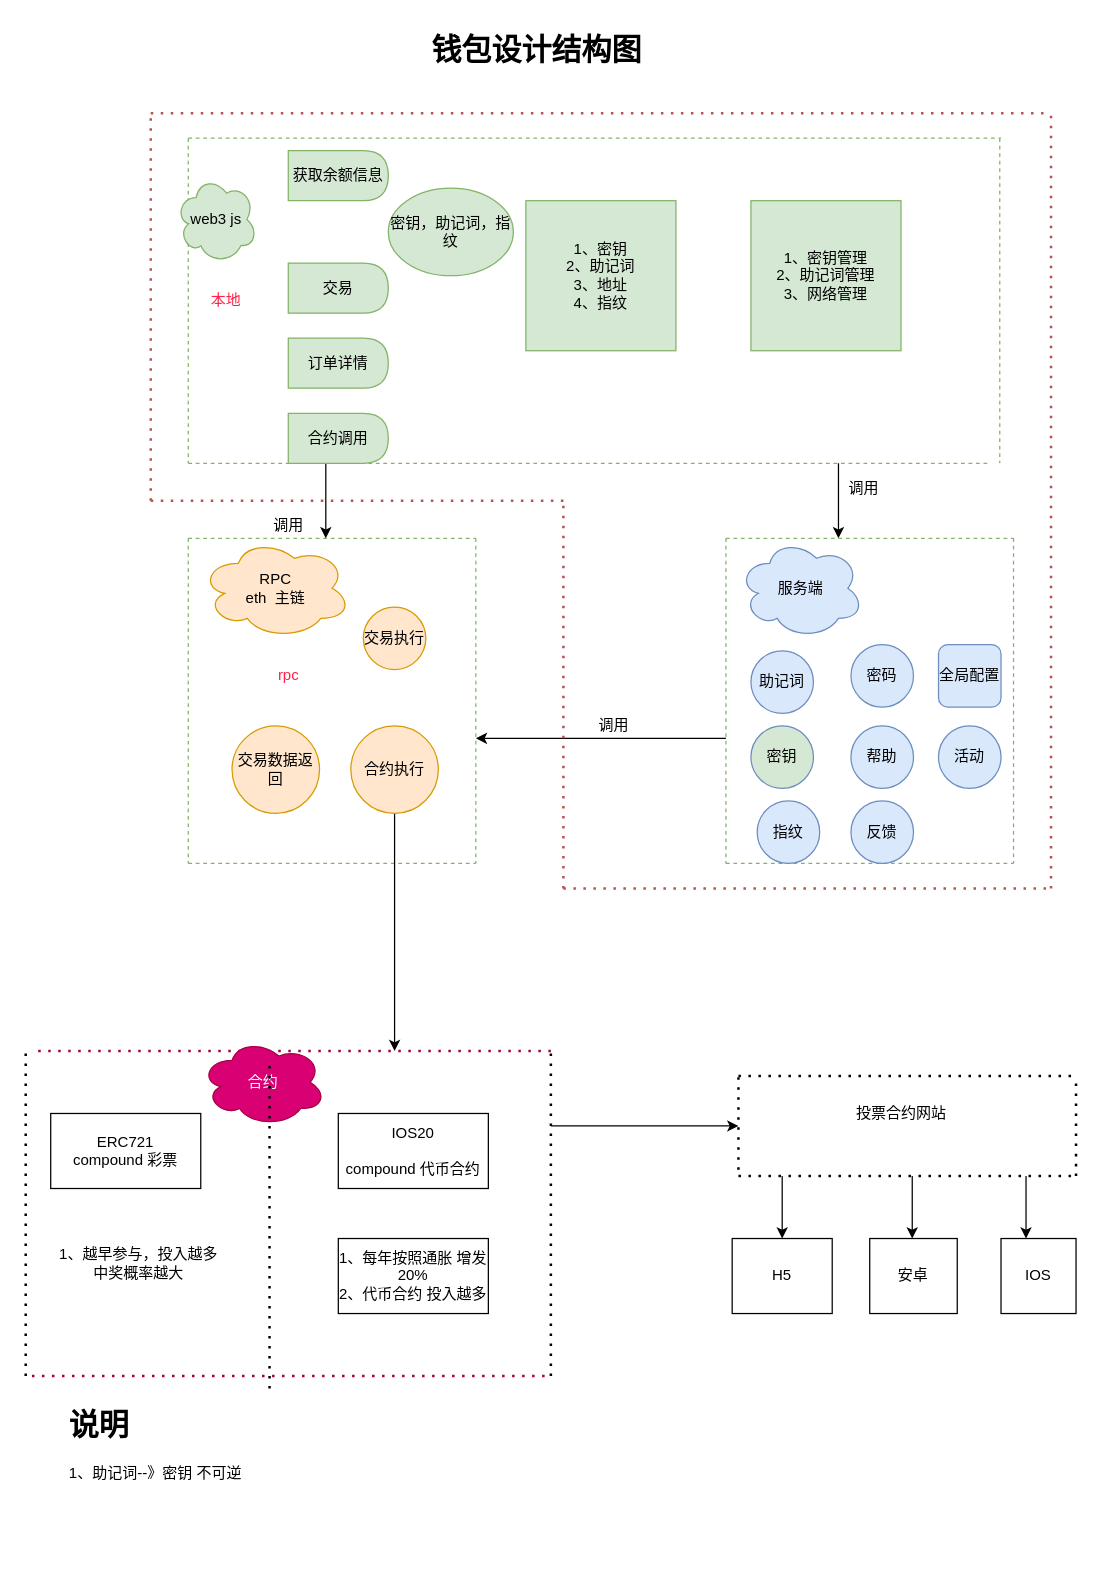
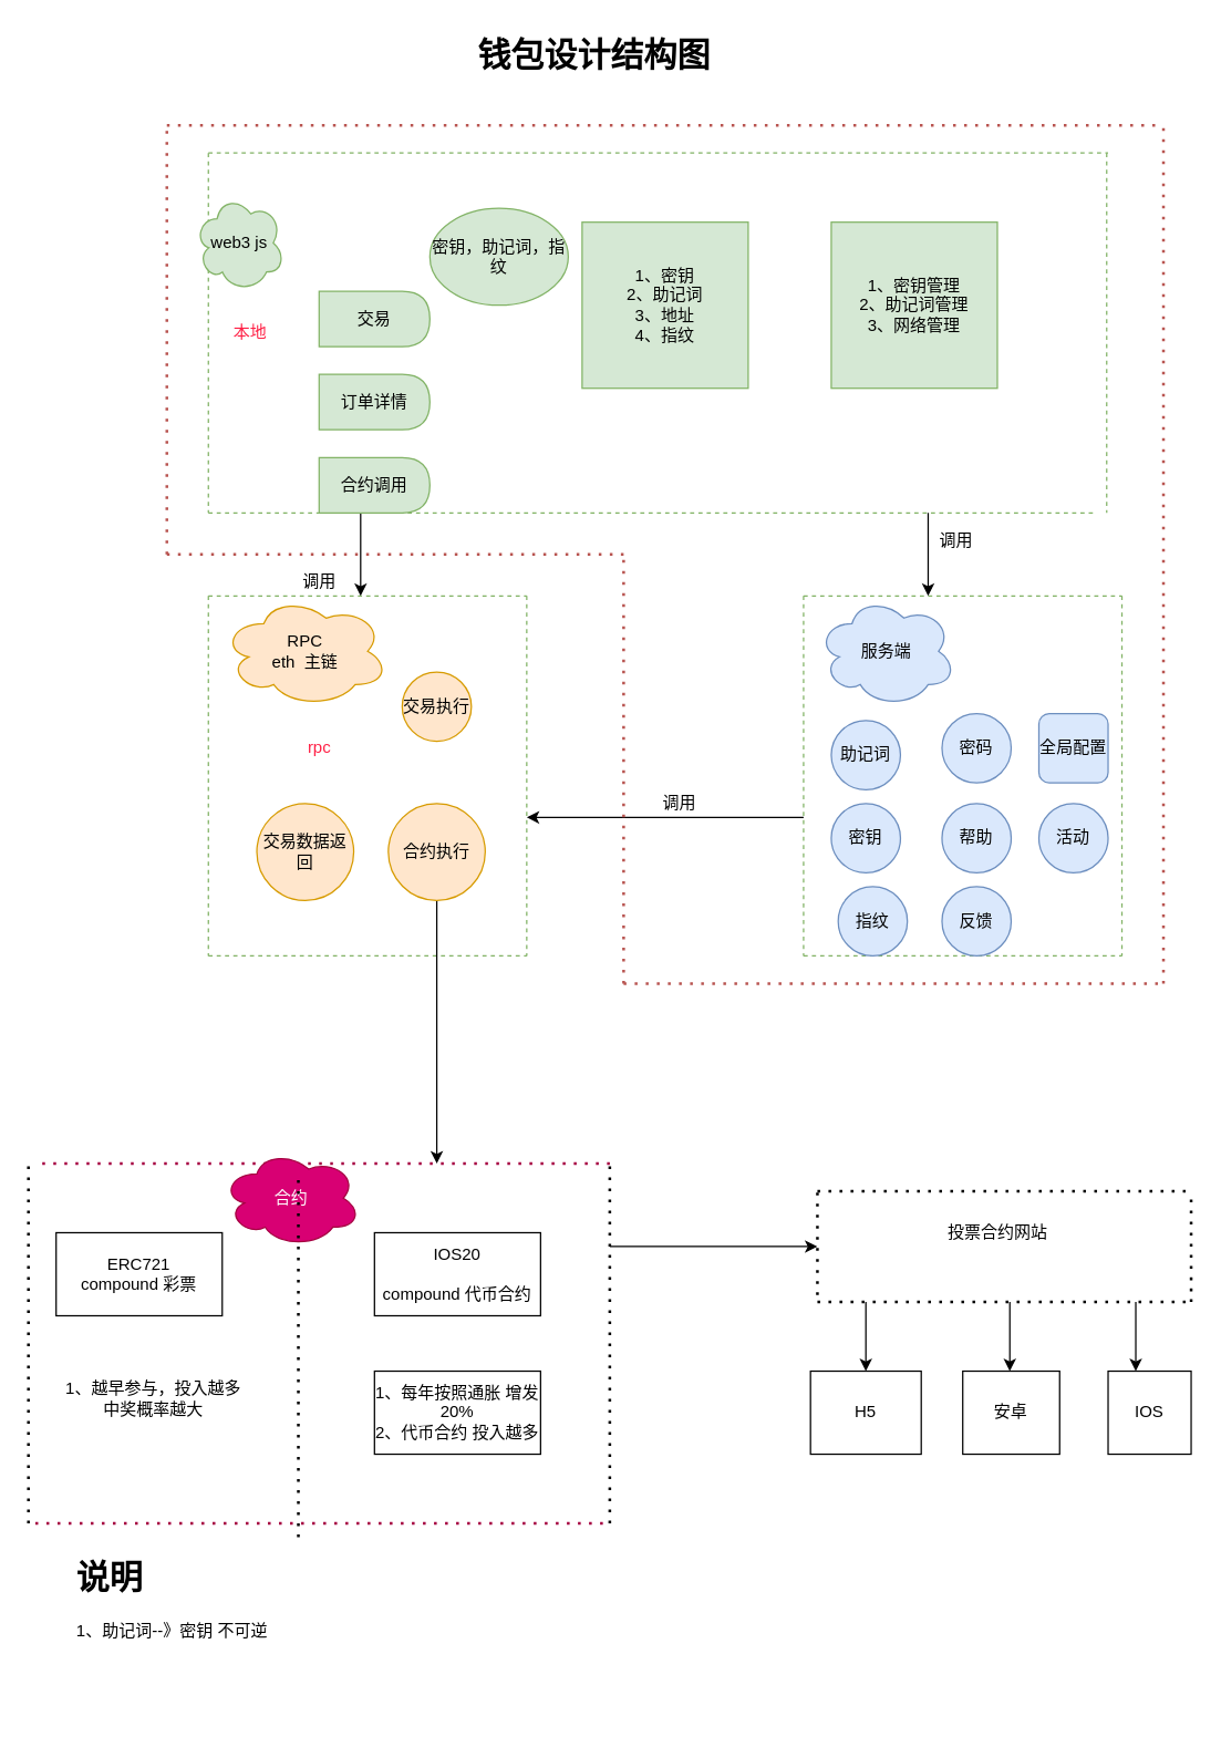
  <mxCell id="0" />
  <mxCell id="1" parent="0" />
  <mxCell id="2" value="&lt;h1&gt;钱包设计结构图&lt;/h1&gt;" style="text;html=1;strokeColor=none;fillColor=none;spacing=5;spacingTop=-20;whiteSpace=wrap;overflow=hidden;rounded=0;" parent="1" vertex="1"><mxGeometry x="340" y="20" width="190" height="120" as="geometry" /></mxCell>
  <mxCell id="3" value="密钥，助记词，指纹" style="ellipse;whiteSpace=wrap;html=1;fillColor=#d5e8d4;strokeColor=#82b366;" parent="1" vertex="1"><mxGeometry x="310" y="150" width="100" height="70" as="geometry" /></mxCell>
- <mxCell id="4" value="获取余额信息" style="shape=delay;whiteSpace=wrap;html=1;fillColor=#d5e8d4;strokeColor=#82b366;" parent="1" vertex="1"><mxGeometry x="230" y="120" width="80" height="40" as="geometry" /></mxCell>
  <mxCell id="5" value="交易" style="shape=delay;whiteSpace=wrap;html=1;fillColor=#d5e8d4;strokeColor=#82b366;" parent="1" vertex="1"><mxGeometry x="230" y="210" width="80" height="40" as="geometry" /></mxCell>
  <mxCell id="6" value="1、密钥&lt;br&gt;2、助记词&lt;br&gt;3、地址&lt;br&gt;4、指纹" style="whiteSpace=wrap;html=1;aspect=fixed;fillColor=#d5e8d4;strokeColor=#82b366;" parent="1" vertex="1"><mxGeometry x="420" y="160" width="120" height="120" as="geometry" /></mxCell>
  <mxCell id="7" value="订单详情" style="shape=delay;whiteSpace=wrap;html=1;fillColor=#d5e8d4;strokeColor=#82b366;" parent="1" vertex="1"><mxGeometry x="230" y="270" width="80" height="40" as="geometry" /></mxCell>
  <mxCell id="8" value="1、密钥管理&lt;br&gt;2、助记词管理&lt;br&gt;3、网络管理" style="whiteSpace=wrap;html=1;aspect=fixed;fillColor=#d5e8d4;strokeColor=#82b366;" parent="1" vertex="1"><mxGeometry x="600" y="160" width="120" height="120" as="geometry" /></mxCell>
  <mxCell id="9" value="" style="endArrow=none;dashed=1;html=1;fillColor=#d5e8d4;strokeColor=#82b366;" parent="1" edge="1"><mxGeometry width="50" height="50" relative="1" as="geometry"><mxPoint x="150" y="370" as="sourcePoint" /><mxPoint x="790" y="370" as="targetPoint" /></mxGeometry></mxCell>
  <mxCell id="10" value="" style="endArrow=none;dashed=1;html=1;fillColor=#d5e8d4;strokeColor=#82b366;" parent="1" edge="1"><mxGeometry width="50" height="50" relative="1" as="geometry"><mxPoint x="150" y="110" as="sourcePoint" /><mxPoint x="150" y="370" as="targetPoint" /></mxGeometry></mxCell>
  <mxCell id="11" value="" style="endArrow=none;dashed=1;html=1;fillColor=#d5e8d4;strokeColor=#82b366;" parent="1" edge="1"><mxGeometry width="50" height="50" relative="1" as="geometry"><mxPoint x="150" y="110" as="sourcePoint" /><mxPoint x="800" y="110" as="targetPoint" /></mxGeometry></mxCell>
  <mxCell id="12" value="&lt;font color=&quot;#ff2146&quot;&gt;本地&lt;/font&gt;" style="text;html=1;align=center;verticalAlign=middle;resizable=0;points=[];autosize=1;" parent="1" vertex="1"><mxGeometry x="160" y="230" width="40" height="20" as="geometry" /></mxCell>
  <mxCell id="13" value="" style="endArrow=none;dashed=1;html=1;fillColor=#d5e8d4;strokeColor=#82b366;" parent="1" edge="1"><mxGeometry width="50" height="50" relative="1" as="geometry"><mxPoint x="150" y="430" as="sourcePoint" /><mxPoint x="380" y="430" as="targetPoint" /></mxGeometry></mxCell>
  <mxCell id="14" value="" style="endArrow=none;dashed=1;html=1;fillColor=#d5e8d4;strokeColor=#82b366;" parent="1" edge="1"><mxGeometry width="50" height="50" relative="1" as="geometry"><mxPoint x="150" y="690" as="sourcePoint" /><mxPoint x="380" y="690" as="targetPoint" /></mxGeometry></mxCell>
  <mxCell id="15" value="" style="endArrow=none;dashed=1;html=1;fillColor=#d5e8d4;strokeColor=#82b366;" parent="1" edge="1"><mxGeometry width="50" height="50" relative="1" as="geometry"><mxPoint x="380" y="430" as="sourcePoint" /><mxPoint x="380" y="690" as="targetPoint" /></mxGeometry></mxCell>
  <mxCell id="16" value="" style="endArrow=none;dashed=1;html=1;fillColor=#d5e8d4;strokeColor=#82b366;" parent="1" edge="1"><mxGeometry width="50" height="50" relative="1" as="geometry"><mxPoint x="150" y="430" as="sourcePoint" /><mxPoint x="150" y="690" as="targetPoint" /></mxGeometry></mxCell>
  <mxCell id="17" value="web3 js" style="ellipse;shape=cloud;whiteSpace=wrap;html=1;fillColor=#d5e8d4;strokeColor=#82b366;" parent="1" vertex="1"><mxGeometry x="140" y="140" width="65" height="70" as="geometry" /></mxCell>
  <mxCell id="18" value="RPC&lt;br&gt;eth&amp;nbsp; 主链" style="ellipse;shape=cloud;whiteSpace=wrap;html=1;fillColor=#ffe6cc;strokeColor=#d79b00;" parent="1" vertex="1"><mxGeometry x="160" y="430" width="120" height="80" as="geometry" /></mxCell>
  <mxCell id="19" value="" style="endArrow=classic;html=1;" parent="1" edge="1"><mxGeometry width="50" height="50" relative="1" as="geometry"><mxPoint x="260" y="370" as="sourcePoint" /><mxPoint x="260" y="430" as="targetPoint" /></mxGeometry></mxCell>
  <mxCell id="20" value="调用" style="text;html=1;align=center;verticalAlign=middle;resizable=0;points=[];autosize=1;" parent="1" vertex="1"><mxGeometry x="210" y="410" width="40" height="20" as="geometry" /></mxCell>
  <mxCell id="21" value="交易执行" style="ellipse;whiteSpace=wrap;html=1;aspect=fixed;fillColor=#ffe6cc;strokeColor=#d79b00;" parent="1" vertex="1"><mxGeometry x="290" y="485" width="50" height="50" as="geometry" /></mxCell>
  <mxCell id="22" value="交易数据返回" style="ellipse;whiteSpace=wrap;html=1;aspect=fixed;fillColor=#ffe6cc;strokeColor=#d79b00;" parent="1" vertex="1"><mxGeometry x="185" y="580" width="70" height="70" as="geometry" /></mxCell>
  <mxCell id="23" style="edgeStyle=orthogonalEdgeStyle;rounded=0;orthogonalLoop=1;jettySize=auto;html=1;" edge="1" parent="1" source="24"><mxGeometry relative="1" as="geometry"><mxPoint x="315" y="840" as="targetPoint" /></mxGeometry></mxCell>
  <mxCell id="24" value="合约执行" style="ellipse;whiteSpace=wrap;html=1;aspect=fixed;fillColor=#ffe6cc;strokeColor=#d79b00;" parent="1" vertex="1"><mxGeometry x="280" y="580" width="70" height="70" as="geometry" /></mxCell>
  <mxCell id="25" value="合约调用" style="shape=delay;whiteSpace=wrap;html=1;fillColor=#d5e8d4;strokeColor=#82b366;" parent="1" vertex="1"><mxGeometry x="230" y="330" width="80" height="40" as="geometry" /></mxCell>
  <mxCell id="26" value="&lt;font color=&quot;#ff2146&quot;&gt;rpc&lt;/font&gt;" style="text;html=1;align=center;verticalAlign=middle;resizable=0;points=[];autosize=1;" parent="1" vertex="1"><mxGeometry x="215" y="530" width="30" height="20" as="geometry" /></mxCell>
  <mxCell id="27" value="" style="endArrow=none;dashed=1;html=1;fillColor=#d5e8d4;strokeColor=#82b366;" parent="1" edge="1"><mxGeometry width="50" height="50" relative="1" as="geometry"><mxPoint x="580" y="430" as="sourcePoint" /><mxPoint x="580" y="690" as="targetPoint" /></mxGeometry></mxCell>
  <mxCell id="28" value="" style="endArrow=none;dashed=1;html=1;fillColor=#d5e8d4;strokeColor=#82b366;" parent="1" edge="1"><mxGeometry width="50" height="50" relative="1" as="geometry"><mxPoint x="810" y="430" as="sourcePoint" /><mxPoint x="810" y="690" as="targetPoint" /></mxGeometry></mxCell>
  <mxCell id="29" value="" style="endArrow=none;dashed=1;html=1;fillColor=#d5e8d4;strokeColor=#82b366;" parent="1" edge="1"><mxGeometry width="50" height="50" relative="1" as="geometry"><mxPoint x="580" y="690" as="sourcePoint" /><mxPoint x="810" y="690" as="targetPoint" /></mxGeometry></mxCell>
  <mxCell id="30" value="" style="endArrow=none;dashed=1;html=1;fillColor=#d5e8d4;strokeColor=#82b366;" parent="1" edge="1"><mxGeometry width="50" height="50" relative="1" as="geometry"><mxPoint x="580" y="430" as="sourcePoint" /><mxPoint x="810" y="430" as="targetPoint" /></mxGeometry></mxCell>
  <mxCell id="31" value="服务端" style="ellipse;shape=cloud;whiteSpace=wrap;html=1;fillColor=#dae8fc;strokeColor=#6c8ebf;" parent="1" vertex="1"><mxGeometry x="590" y="430" width="100" height="80" as="geometry" /></mxCell>
- <mxCell id="32" value="密钥" style="ellipse;whiteSpace=wrap;html=1;aspect=fixed;fillColor=#d5e8d4;strokeColor=#6c8ebf;" parent="1" vertex="1"><mxGeometry x="600" y="580" width="50" height="50" as="geometry" /></mxCell>
+ <mxCell id="32" value="密钥" style="ellipse;whiteSpace=wrap;html=1;aspect=fixed;fillColor=#dae8fc;strokeColor=#6c8ebf;" parent="1" vertex="1"><mxGeometry x="600" y="580" width="50" height="50" as="geometry" /></mxCell>
  <mxCell id="33" value="指纹" style="ellipse;whiteSpace=wrap;html=1;aspect=fixed;fillColor=#dae8fc;strokeColor=#6c8ebf;" parent="1" vertex="1"><mxGeometry x="605" y="640" width="50" height="50" as="geometry" /></mxCell>
  <mxCell id="34" value="助记词" style="ellipse;whiteSpace=wrap;html=1;aspect=fixed;fillColor=#dae8fc;strokeColor=#6c8ebf;" parent="1" vertex="1"><mxGeometry x="600" y="520" width="50" height="50" as="geometry" /></mxCell>
  <mxCell id="35" value="" style="endArrow=classic;html=1;" parent="1" edge="1"><mxGeometry width="50" height="50" relative="1" as="geometry"><mxPoint x="580" y="590" as="sourcePoint" /><mxPoint x="380" y="590" as="targetPoint" /></mxGeometry></mxCell>
  <mxCell id="36" value="调用" style="text;html=1;align=center;verticalAlign=middle;resizable=0;points=[];autosize=1;" parent="1" vertex="1"><mxGeometry x="470" y="570" width="40" height="20" as="geometry" /></mxCell>
  <mxCell id="37" value="" style="endArrow=classic;html=1;" parent="1" edge="1"><mxGeometry width="50" height="50" relative="1" as="geometry"><mxPoint x="670" y="370" as="sourcePoint" /><mxPoint x="670" y="430" as="targetPoint" /></mxGeometry></mxCell>
  <mxCell id="38" value="密码" style="ellipse;whiteSpace=wrap;html=1;aspect=fixed;fillColor=#dae8fc;strokeColor=#6c8ebf;" parent="1" vertex="1"><mxGeometry x="680" y="515" width="50" height="50" as="geometry" /></mxCell>
  <mxCell id="39" value="帮助" style="ellipse;whiteSpace=wrap;html=1;aspect=fixed;fillColor=#dae8fc;strokeColor=#6c8ebf;" parent="1" vertex="1"><mxGeometry x="680" y="580" width="50" height="50" as="geometry" /></mxCell>
  <mxCell id="40" value="反馈" style="ellipse;whiteSpace=wrap;html=1;aspect=fixed;fillColor=#dae8fc;strokeColor=#6c8ebf;" parent="1" vertex="1"><mxGeometry x="680" y="640" width="50" height="50" as="geometry" /></mxCell>
  <mxCell id="41" value="全局配置" style="whiteSpace=wrap;html=1;aspect=fixed;fillColor=#dae8fc;strokeColor=#6c8ebf;rounded=1;" parent="1" vertex="1"><mxGeometry x="750" y="515" width="50" height="50" as="geometry" /></mxCell>
  <mxCell id="42" value="活动" style="ellipse;whiteSpace=wrap;html=1;aspect=fixed;fillColor=#dae8fc;strokeColor=#6c8ebf;" parent="1" vertex="1"><mxGeometry x="750" y="580" width="50" height="50" as="geometry" /></mxCell>
  <mxCell id="43" value="" style="endArrow=none;dashed=1;html=1;dashPattern=1 3;strokeWidth=2;fillColor=#f8cecc;strokeColor=#b85450;" parent="1" edge="1"><mxGeometry width="50" height="50" relative="1" as="geometry"><mxPoint x="120" y="90" as="sourcePoint" /><mxPoint x="840" y="90" as="targetPoint" /></mxGeometry></mxCell>
  <mxCell id="44" value="" style="endArrow=none;dashed=1;html=1;dashPattern=1 3;strokeWidth=2;fillColor=#f8cecc;strokeColor=#b85450;" parent="1" edge="1"><mxGeometry width="50" height="50" relative="1" as="geometry"><mxPoint x="840" y="710" as="sourcePoint" /><mxPoint x="840" y="90" as="targetPoint" /></mxGeometry></mxCell>
  <mxCell id="45" value="" style="endArrow=none;dashed=1;html=1;dashPattern=1 3;strokeWidth=2;fillColor=#f8cecc;strokeColor=#b85450;" parent="1" edge="1"><mxGeometry width="50" height="50" relative="1" as="geometry"><mxPoint x="450" y="710" as="sourcePoint" /><mxPoint x="840" y="710" as="targetPoint" /></mxGeometry></mxCell>
  <mxCell id="46" value="" style="endArrow=none;dashed=1;html=1;dashPattern=1 3;strokeWidth=2;fillColor=#f8cecc;strokeColor=#b85450;" parent="1" edge="1"><mxGeometry width="50" height="50" relative="1" as="geometry"><mxPoint x="450" y="710" as="sourcePoint" /><mxPoint x="450" y="400" as="targetPoint" /></mxGeometry></mxCell>
  <mxCell id="47" value="" style="endArrow=none;dashed=1;html=1;dashPattern=1 3;strokeWidth=2;fillColor=#f8cecc;strokeColor=#b85450;" parent="1" edge="1"><mxGeometry width="50" height="50" relative="1" as="geometry"><mxPoint x="120" y="400" as="sourcePoint" /><mxPoint x="450" y="400" as="targetPoint" /><Array as="points" /></mxGeometry></mxCell>
  <mxCell id="48" value="" style="endArrow=none;dashed=1;html=1;dashPattern=1 3;strokeWidth=2;fillColor=#f8cecc;strokeColor=#b85450;" parent="1" edge="1"><mxGeometry width="50" height="50" relative="1" as="geometry"><mxPoint x="120" y="400" as="sourcePoint" /><mxPoint x="120" y="90" as="targetPoint" /></mxGeometry></mxCell>
  <mxCell id="49" value="" style="endArrow=none;dashed=1;html=1;fillColor=#d5e8d4;strokeColor=#82b366;" parent="1" edge="1"><mxGeometry width="50" height="50" relative="1" as="geometry"><mxPoint x="799" y="110" as="sourcePoint" /><mxPoint x="799" y="370" as="targetPoint" /><Array as="points"><mxPoint x="799" y="240" /></Array></mxGeometry></mxCell>
  <mxCell id="50" value="&lt;h1&gt;说明&lt;/h1&gt;&lt;p&gt;1、助记词--》密钥 不可逆&lt;/p&gt;&lt;p&gt;&lt;br&gt;&lt;/p&gt;" style="text;html=1;strokeColor=none;fillColor=none;spacing=5;spacingTop=-20;whiteSpace=wrap;overflow=hidden;rounded=0;" parent="1" vertex="1"><mxGeometry x="50" y="1120" width="190" height="120" as="geometry" /></mxCell>
  <mxCell id="51" value="调用" style="text;html=1;align=center;verticalAlign=middle;resizable=0;points=[];autosize=1;" vertex="1" parent="1"><mxGeometry x="670" y="380" width="40" height="20" as="geometry" /></mxCell>
  <mxCell id="52" value="" style="endArrow=none;dashed=1;html=1;dashPattern=1 3;strokeWidth=2;fillColor=#d80073;strokeColor=#A50040;" edge="1" parent="1"><mxGeometry width="50" height="50" relative="1" as="geometry"><mxPoint x="30" y="840" as="sourcePoint" /><mxPoint x="440" y="840" as="targetPoint" /></mxGeometry></mxCell>
  <mxCell id="53" value="" style="endArrow=none;dashed=1;html=1;dashPattern=1 3;strokeWidth=2;" edge="1" parent="1"><mxGeometry width="50" height="50" relative="1" as="geometry"><mxPoint x="440" y="1100" as="sourcePoint" /><mxPoint x="440" y="840" as="targetPoint" /></mxGeometry></mxCell>
  <mxCell id="54" value="" style="endArrow=none;dashed=1;html=1;dashPattern=1 3;strokeWidth=2;fillColor=#d80073;strokeColor=#A50040;" edge="1" parent="1"><mxGeometry width="50" height="50" relative="1" as="geometry"><mxPoint x="25" y="1100" as="sourcePoint" /><mxPoint x="435" y="1100" as="targetPoint" /></mxGeometry></mxCell>
  <mxCell id="55" value="" style="endArrow=none;dashed=1;html=1;dashPattern=1 3;strokeWidth=2;" edge="1" parent="1"><mxGeometry width="50" height="50" relative="1" as="geometry"><mxPoint y="1100" as="sourcePoint" x="20" /><mxPoint y="840" as="targetPoint" x="20" /></mxGeometry></mxCell>
  <mxCell id="56" value="合约" style="ellipse;shape=cloud;whiteSpace=wrap;html=1;fillColor=#d80073;strokeColor=#A50040;fontColor=#ffffff;" vertex="1" parent="1"><mxGeometry x="160" y="830" width="100" height="70" as="geometry" /></mxCell>
  <mxCell id="57" value="" style="endArrow=none;dashed=1;html=1;dashPattern=1 3;strokeWidth=2;" edge="1" parent="1"><mxGeometry width="50" height="50" relative="1" as="geometry"><mxPoint x="215" y="1110" as="sourcePoint" /><mxPoint x="215" y="850" as="targetPoint" /></mxGeometry></mxCell>
  <mxCell id="58" value="IOS20&lt;br&gt;&lt;br&gt;compound 代币合约" style="whiteSpace=wrap;html=1;" vertex="1" parent="1"><mxGeometry x="270" y="890" width="120" height="60" as="geometry" /></mxCell>
  <mxCell id="59" value="ERC721&lt;br&gt;compound 彩票" style="whiteSpace=wrap;html=1;" vertex="1" parent="1"><mxGeometry x="40" y="890" width="120" height="60" as="geometry" /></mxCell>
  <mxCell id="60" value="1、每年按照通胀 增发 20%&lt;br&gt;2、代币合约 投入越多" style="whiteSpace=wrap;html=1;" vertex="1" parent="1"><mxGeometry x="270" y="990" width="120" height="60" as="geometry" /></mxCell>
  <mxCell id="61" value="1、越早参与，投入越多 &lt;br&gt;中奖概率越大" style="text;html=1;align=center;verticalAlign=middle;resizable=0;points=[];autosize=1;" vertex="1" parent="1"><mxGeometry x="40" y="995" width="140" height="30" as="geometry" /></mxCell>
  <mxCell id="62" value="" style="endArrow=none;dashed=1;html=1;dashPattern=1 3;strokeWidth=2;" edge="1" parent="1"><mxGeometry width="50" height="50" relative="1" as="geometry"><mxPoint x="590" y="860" as="sourcePoint" /><mxPoint x="860" y="860" as="targetPoint" /></mxGeometry></mxCell>
  <mxCell id="63" value="" style="endArrow=none;dashed=1;html=1;dashPattern=1 3;strokeWidth=2;" edge="1" parent="1"><mxGeometry width="50" height="50" relative="1" as="geometry"><mxPoint x="590" y="935" as="sourcePoint" /><mxPoint x="590" y="860" as="targetPoint" /></mxGeometry></mxCell>
  <mxCell id="64" value="" style="endArrow=none;dashed=1;html=1;dashPattern=1 3;strokeWidth=2;" edge="1" parent="1"><mxGeometry width="50" height="50" relative="1" as="geometry"><mxPoint x="860" y="940" as="sourcePoint" /><mxPoint x="860" y="860" as="targetPoint" /><Array as="points"><mxPoint x="860" y="930" /></Array></mxGeometry></mxCell>
  <mxCell id="65" value="" style="endArrow=none;dashed=1;html=1;dashPattern=1 3;strokeWidth=2;" edge="1" parent="1"><mxGeometry width="50" height="50" relative="1" as="geometry"><mxPoint x="590" y="940" as="sourcePoint" /><mxPoint x="860" y="940" as="targetPoint" /><Array as="points"><mxPoint x="690" y="940" /></Array></mxGeometry></mxCell>
  <mxCell id="66" value="投票合约网站" style="text;html=1;align=center;verticalAlign=middle;resizable=0;points=[];autosize=1;" vertex="1" parent="1"><mxGeometry x="675" y="880" width="90" height="20" as="geometry" /></mxCell>
  <mxCell id="67" value="" style="endArrow=classic;html=1;" edge="1" parent="1"><mxGeometry width="50" height="50" relative="1" as="geometry"><mxPoint x="440" y="900" as="sourcePoint" /><mxPoint x="590" y="900" as="targetPoint" /></mxGeometry></mxCell>
  <mxCell id="68" value="H5" style="rounded=0;whiteSpace=wrap;html=1;" vertex="1" parent="1"><mxGeometry x="585" y="990" width="80" height="60" as="geometry" /></mxCell>
  <mxCell id="69" value="安卓" style="rounded=0;whiteSpace=wrap;html=1;" vertex="1" parent="1"><mxGeometry x="695" y="990" width="70" height="60" as="geometry" /></mxCell>
  <mxCell id="70" value="IOS" style="rounded=0;whiteSpace=wrap;html=1;" vertex="1" parent="1"><mxGeometry x="800" y="990" width="60" height="60" as="geometry" /></mxCell>
  <mxCell id="71" value="" style="endArrow=classic;html=1;entryX=0.5;entryY=0;entryDx=0;entryDy=0;" edge="1" parent="1" target="68"><mxGeometry width="50" height="50" relative="1" as="geometry"><mxPoint x="625" y="940" as="sourcePoint" /><mxPoint x="660" y="940" as="targetPoint" /></mxGeometry></mxCell>
  <mxCell id="72" value="" style="endArrow=classic;html=1;entryX=0.5;entryY=0;entryDx=0;entryDy=0;" edge="1" parent="1"><mxGeometry width="50" height="50" relative="1" as="geometry"><mxPoint x="729" y="940" as="sourcePoint" /><mxPoint x="729" y="990" as="targetPoint" /></mxGeometry></mxCell>
  <mxCell id="73" value="" style="endArrow=classic;html=1;entryX=0.5;entryY=0;entryDx=0;entryDy=0;" edge="1" parent="1"><mxGeometry width="50" height="50" relative="1" as="geometry"><mxPoint x="820" y="940" as="sourcePoint" /><mxPoint x="820" y="990" as="targetPoint" /></mxGeometry></mxCell>
